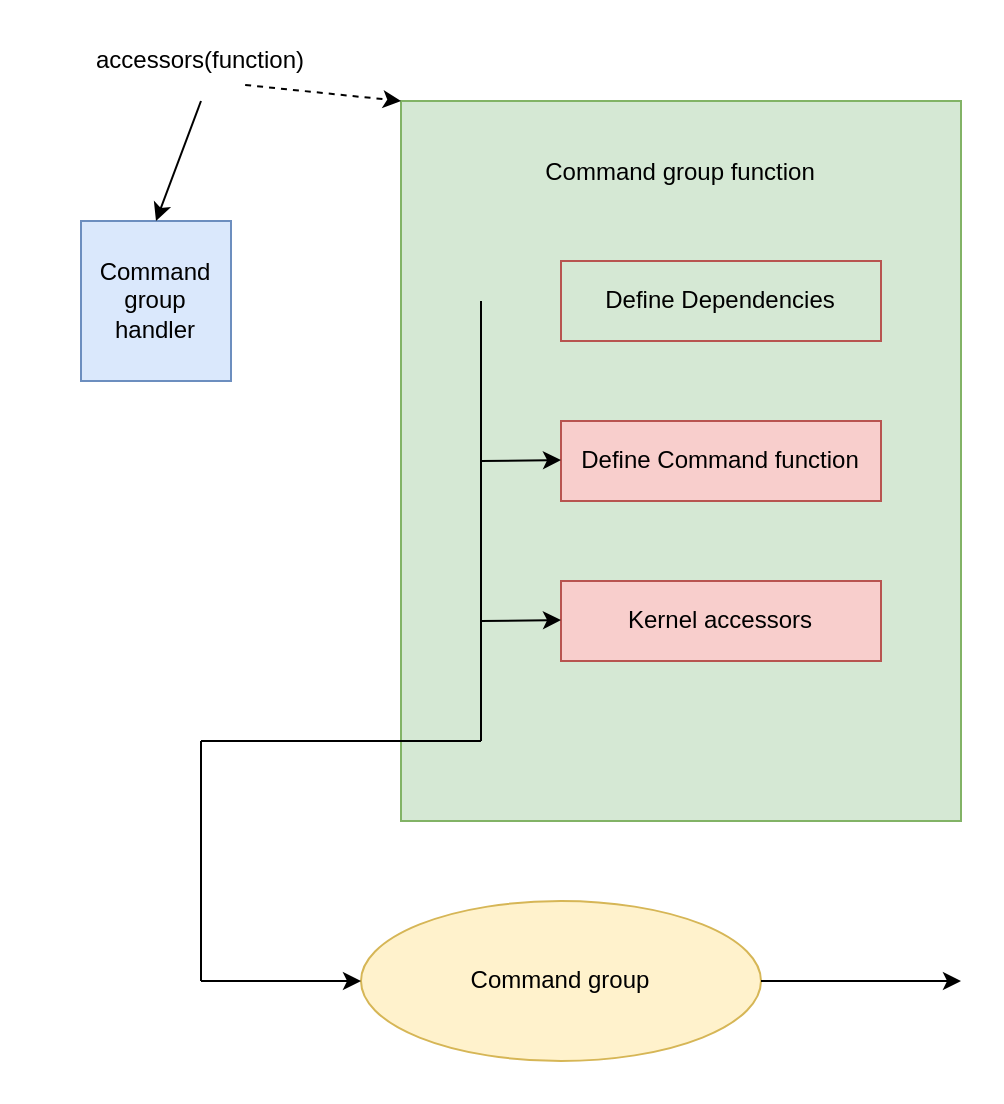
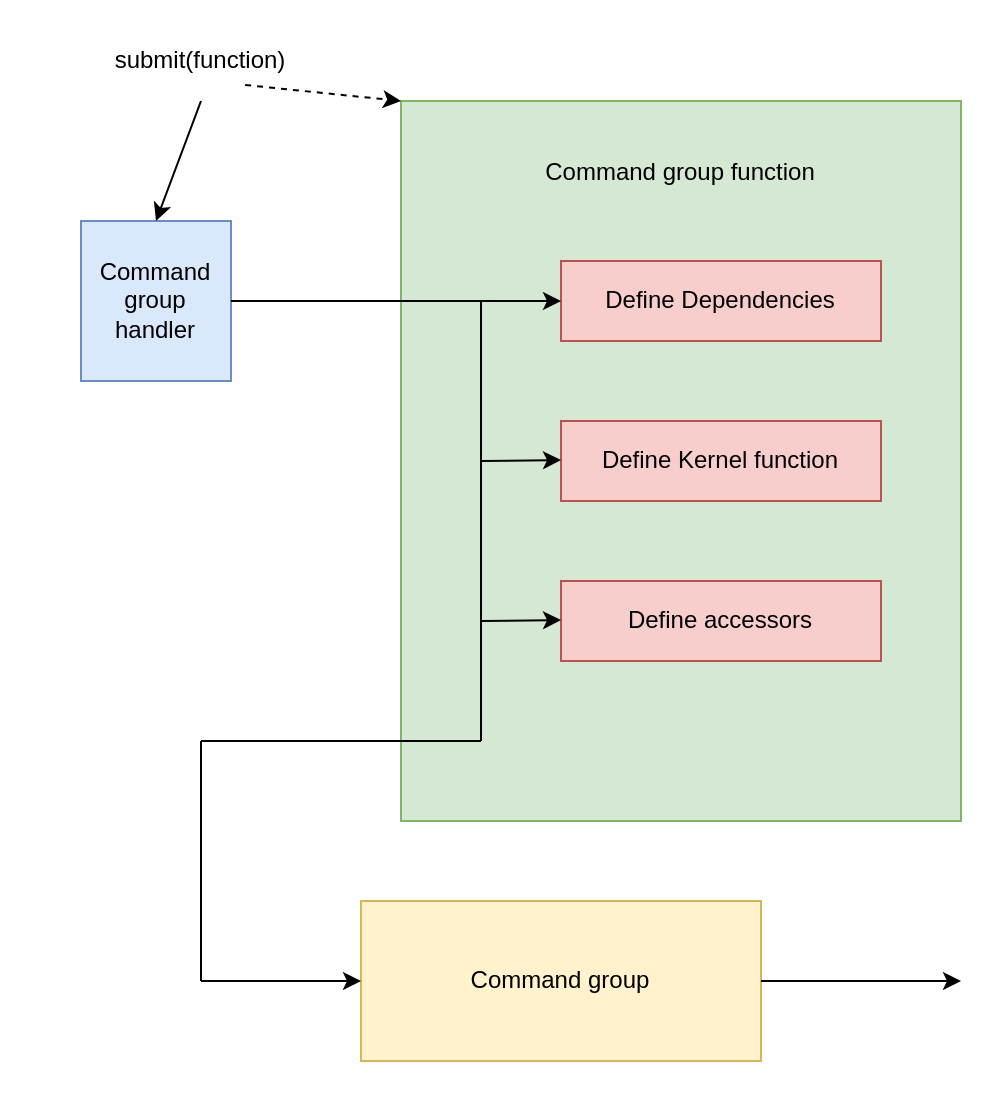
  <mxCell id="0" />
  <mxCell id="1" parent="0" />
- <mxCell id="2" value="Command group" style="ellipse;whiteSpace=wrap;html=1;fillColor=#fff2cc;strokeColor=#d6b656;" parent="1" vertex="1"><mxGeometry x="180" y="450" width="200" height="80" as="geometry" /></mxCell>
+ <mxCell id="2" value="Command group" style="rounded=0;whiteSpace=wrap;html=1;fillColor=#fff2cc;strokeColor=#d6b656;" parent="1" vertex="1"><mxGeometry x="180" y="450" width="200" height="80" as="geometry" /></mxCell>
  <mxCell id="3" value="Command group function&lt;br&gt;&lt;br&gt;&lt;br&gt;&lt;br&gt;&lt;br&gt;&lt;br&gt;&lt;br&gt;&lt;br&gt;&lt;br&gt;&lt;br&gt;&lt;br&gt;&lt;br&gt;&lt;br&gt;&lt;br&gt;&lt;br&gt;&lt;br&gt;&lt;br&gt;&lt;br&gt;&lt;br&gt;&lt;br&gt;&lt;br&gt;" style="rounded=0;whiteSpace=wrap;html=1;fillColor=#d5e8d4;strokeColor=#82b366;" vertex="1" parent="1"><mxGeometry x="200" y="50" width="280" height="360" as="geometry" /></mxCell>
  <mxCell id="4" value="Command group handler" style="rounded=0;whiteSpace=wrap;html=1;fillColor=#dae8fc;strokeColor=#6c8ebf;" vertex="1" parent="1"><mxGeometry x="40" y="110" width="75" height="80" as="geometry" /></mxCell>
- <mxCell id="5" value="Define Dependencies" style="rounded=0;whiteSpace=wrap;html=1;fillColor=#d5e8d4;strokeColor=#b85450;" vertex="1" parent="1"><mxGeometry x="280" y="130" width="160" height="40" as="geometry" /></mxCell>
- <mxCell id="6" value="Define Command function" style="rounded=0;whiteSpace=wrap;html=1;fillColor=#f8cecc;strokeColor=#b85450;" vertex="1" parent="1"><mxGeometry x="280" y="210" width="160" height="40" as="geometry" /></mxCell>
- <mxCell id="7" value="Kernel accessors" style="rounded=0;whiteSpace=wrap;html=1;fillColor=#f8cecc;strokeColor=#b85450;" vertex="1" parent="1"><mxGeometry x="280" y="290" width="160" height="40" as="geometry" /></mxCell>
+ <mxCell id="5" value="Define Dependencies" style="rounded=0;whiteSpace=wrap;html=1;fillColor=#f8cecc;strokeColor=#b85450;" vertex="1" parent="1"><mxGeometry x="280" y="130" width="160" height="40" as="geometry" /></mxCell>
+ <mxCell id="6" value="Define Kernel function" style="rounded=0;whiteSpace=wrap;html=1;fillColor=#f8cecc;strokeColor=#b85450;" vertex="1" parent="1"><mxGeometry x="280" y="210" width="160" height="40" as="geometry" /></mxCell>
+ <mxCell id="7" value="Define accessors" style="rounded=0;whiteSpace=wrap;html=1;fillColor=#f8cecc;strokeColor=#b85450;" vertex="1" parent="1"><mxGeometry x="280" y="290" width="160" height="40" as="geometry" /></mxCell>
+ <mxCell id="8" value="" style="endArrow=classic;html=1;exitX=1;exitY=0.5;exitDx=0;exitDy=0;entryX=0;entryY=0.5;entryDx=0;entryDy=0;" edge="1" parent="1" source="4" target="5"><mxGeometry width="50" height="50" relative="1" as="geometry"><mxPoint x="390" y="350" as="sourcePoint" /><mxPoint x="440" y="300" as="targetPoint" /></mxGeometry></mxCell>
  <mxCell id="9" value="" style="endArrow=classic;html=1;entryX=0;entryY=0.5;entryDx=0;entryDy=0;" edge="1" parent="1"><mxGeometry width="50" height="50" relative="1" as="geometry"><mxPoint x="240" y="230" as="sourcePoint" /><mxPoint x="280" y="229.5" as="targetPoint" /></mxGeometry></mxCell>
  <mxCell id="10" value="" style="endArrow=classic;html=1;entryX=0;entryY=0.5;entryDx=0;entryDy=0;" edge="1" parent="1"><mxGeometry width="50" height="50" relative="1" as="geometry"><mxPoint x="240" y="310" as="sourcePoint" /><mxPoint x="280" y="309.5" as="targetPoint" /></mxGeometry></mxCell>
  <mxCell id="11" value="" style="endArrow=none;html=1;" edge="1" parent="1"><mxGeometry width="50" height="50" relative="1" as="geometry"><mxPoint x="240" y="370" as="sourcePoint" /><mxPoint x="240" y="150" as="targetPoint" /></mxGeometry></mxCell>
  <mxCell id="12" value="" style="endArrow=classic;html=1;entryX=0;entryY=0.5;entryDx=0;entryDy=0;" edge="1" parent="1" target="2"><mxGeometry width="50" height="50" relative="1" as="geometry"><mxPoint x="100" y="490" as="sourcePoint" /><mxPoint x="180" y="580" as="targetPoint" /></mxGeometry></mxCell>
  <mxCell id="13" value="" style="endArrow=classic;html=1;entryX=0.5;entryY=0;entryDx=0;entryDy=0;" edge="1" parent="1" target="4"><mxGeometry width="50" height="50" relative="1" as="geometry"><mxPoint x="100" y="50" as="sourcePoint" /><mxPoint x="160" y="50" as="targetPoint" /></mxGeometry></mxCell>
- <mxCell id="14" value="accessors(function)" style="text;html=1;strokeColor=none;fillColor=none;align=center;verticalAlign=middle;whiteSpace=wrap;rounded=0;" vertex="1" parent="1"><mxGeometry x="20" y="20" width="160" height="20" as="geometry" /></mxCell>
+ <mxCell id="14" value="submit(function)" style="text;html=1;strokeColor=none;fillColor=none;align=center;verticalAlign=middle;whiteSpace=wrap;rounded=0;" vertex="1" parent="1"><mxGeometry x="20" y="20" width="160" height="20" as="geometry" /></mxCell>
  <mxCell id="15" value="" style="endArrow=classic;html=1;dashed=1;entryX=0;entryY=0;entryDx=0;entryDy=0;exitX=0.638;exitY=1.1;exitDx=0;exitDy=0;exitPerimeter=0;" edge="1" parent="1" source="14" target="3"><mxGeometry width="50" height="50" relative="1" as="geometry"><mxPoint x="140" y="70" as="sourcePoint" /><mxPoint x="650" y="10" as="targetPoint" /></mxGeometry></mxCell>
  <mxCell id="16" value="" style="endArrow=none;html=1;" edge="1" parent="1"><mxGeometry width="50" height="50" relative="1" as="geometry"><mxPoint x="100" y="370" as="sourcePoint" /><mxPoint x="240" y="370" as="targetPoint" /></mxGeometry></mxCell>
  <mxCell id="17" value="" style="endArrow=none;html=1;" edge="1" parent="1"><mxGeometry width="50" height="50" relative="1" as="geometry"><mxPoint x="100" y="490" as="sourcePoint" /><mxPoint x="100" y="370" as="targetPoint" /></mxGeometry></mxCell>
  <mxCell id="18" value="" style="endArrow=classic;html=1;exitX=1;exitY=0.5;exitDx=0;exitDy=0;" edge="1" parent="1" source="2"><mxGeometry width="50" height="50" relative="1" as="geometry"><mxPoint x="440" y="489.5" as="sourcePoint" /><mxPoint x="480" y="490" as="targetPoint" /></mxGeometry></mxCell>
